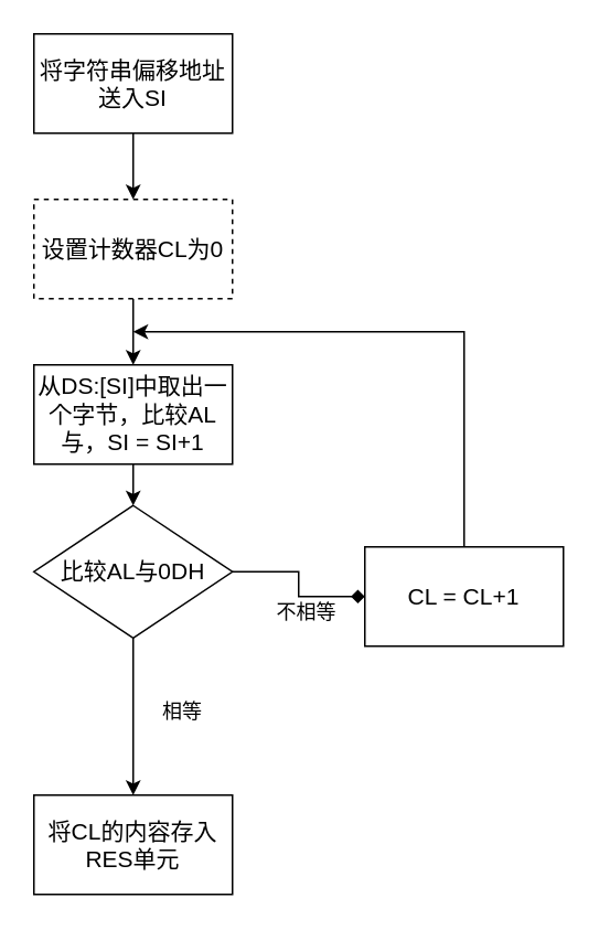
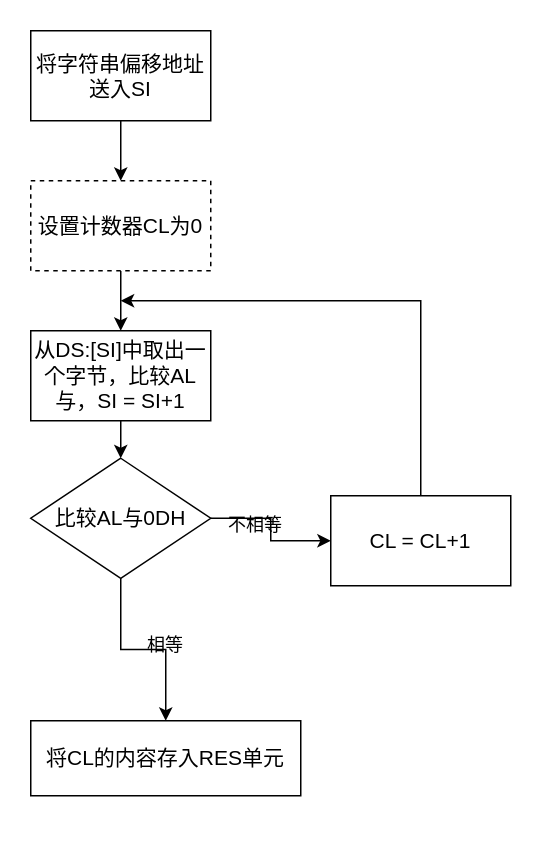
  <mxCell id="0" />
  <mxCell id="1" parent="0" />
  <mxCell id="2" value="" style="edgeStyle=orthogonalEdgeStyle;rounded=0;orthogonalLoop=1;jettySize=auto;html=1;" edge="1" parent="1" source="3" target="5"><mxGeometry relative="1" as="geometry" /></mxCell>
  <mxCell id="3" value="&lt;font style=&quot;font-size: 14px&quot;&gt;将字符串偏移地址送入SI&lt;/font&gt;" style="rounded=0;whiteSpace=wrap;html=1;" vertex="1" parent="1"><mxGeometry x="20" y="20" width="120" height="60" as="geometry" /></mxCell>
  <mxCell id="4" value="" style="edgeStyle=orthogonalEdgeStyle;rounded=0;orthogonalLoop=1;jettySize=auto;html=1;" edge="1" parent="1" source="5" target="7"><mxGeometry relative="1" as="geometry" /></mxCell>
  <mxCell id="5" value="&lt;span style=&quot;font-size: 14px&quot;&gt;设置计数器CL为0&lt;/span&gt;" style="rounded=0;whiteSpace=wrap;html=1;dashed=1;" vertex="1" parent="1"><mxGeometry x="20" y="120" width="120" height="60" as="geometry" /></mxCell>
  <mxCell id="6" value="" style="edgeStyle=orthogonalEdgeStyle;rounded=0;orthogonalLoop=1;jettySize=auto;html=1;entryX=0.5;entryY=0;entryDx=0;entryDy=0;" edge="1" parent="1" source="7" target="10"><mxGeometry relative="1" as="geometry"><mxPoint x="80" y="320" as="targetPoint" /></mxGeometry></mxCell>
  <mxCell id="7" value="&lt;span style=&quot;font-size: 14px&quot;&gt;从DS:[SI]中取出一个字节，比较AL与，SI = SI+1&lt;/span&gt;" style="rounded=0;whiteSpace=wrap;html=1;" vertex="1" parent="1"><mxGeometry x="20" y="220" width="120" height="60" as="geometry" /></mxCell>
- <mxCell id="8" value="" style="edgeStyle=orthogonalEdgeStyle;rounded=0;orthogonalLoop=1;jettySize=auto;html=1;entryX=0;entryY=0.5;entryDx=0;entryDy=0;endArrow=diamond;" edge="1" parent="1" source="10" target="12"><mxGeometry relative="1" as="geometry"><mxPoint x="220" y="360" as="targetPoint" /></mxGeometry></mxCell>
+ <mxCell id="8" value="" style="edgeStyle=orthogonalEdgeStyle;rounded=0;orthogonalLoop=1;jettySize=auto;html=1;entryX=0;entryY=0.5;entryDx=0;entryDy=0;" edge="1" parent="1" source="10" target="12"><mxGeometry relative="1" as="geometry"><mxPoint x="220" y="360" as="targetPoint" /></mxGeometry></mxCell>
  <mxCell id="9" value="" style="edgeStyle=orthogonalEdgeStyle;rounded=0;orthogonalLoop=1;jettySize=auto;html=1;entryX=0.5;entryY=0;entryDx=0;entryDy=0;" edge="1" parent="1" source="10" target="14"><mxGeometry relative="1" as="geometry"><mxPoint x="80" y="480" as="targetPoint" /></mxGeometry></mxCell>
  <mxCell id="10" value="&lt;font style=&quot;font-size: 14px&quot;&gt;比较AL与0DH&lt;/font&gt;" style="rhombus;whiteSpace=wrap;html=1;" vertex="1" parent="1"><mxGeometry x="20" y="305" width="120" height="80" as="geometry" /></mxCell>
  <mxCell id="11" value="" style="edgeStyle=orthogonalEdgeStyle;rounded=0;orthogonalLoop=1;jettySize=auto;html=1;" edge="1" parent="1" source="12"><mxGeometry relative="1" as="geometry"><mxPoint x="80" y="200" as="targetPoint" /><Array as="points"><mxPoint x="280" y="200" /></Array></mxGeometry></mxCell>
  <mxCell id="12" value="&lt;span style=&quot;font-size: 14px&quot;&gt;CL = CL+1&lt;/span&gt;" style="rounded=0;whiteSpace=wrap;html=1;" vertex="1" parent="1"><mxGeometry x="220" y="330" width="120" height="60" as="geometry" /></mxCell>
- <mxCell id="13" value="不相等" style="text;html=1;strokeColor=none;fillColor=none;align=center;verticalAlign=middle;whiteSpace=wrap;rounded=0;" vertex="1" parent="1"><mxGeometry x="165" y="360" width="40" height="20" as="geometry" /></mxCell>
- <mxCell id="14" value="&lt;span style=&quot;font-size: 14px&quot;&gt;将CL的内容存入RES单元&lt;/span&gt;" style="rounded=0;whiteSpace=wrap;html=1;" vertex="1" parent="1"><mxGeometry x="20" y="480" width="120" height="60" as="geometry" /></mxCell>
+ <mxCell id="13" value="不相等" style="text;html=1;strokeColor=none;fillColor=none;align=center;verticalAlign=middle;whiteSpace=wrap;rounded=0;" vertex="1" parent="1"><mxGeometry x="150" y="340" width="40" height="20" as="geometry" /></mxCell>
+ <mxCell id="14" value="&lt;span style=&quot;font-size: 14px&quot;&gt;将CL的内容存入RES单元&lt;/span&gt;" style="rounded=0;whiteSpace=wrap;html=1;" vertex="1" parent="1"><mxGeometry x="20" y="480" width="180" height="50" as="geometry" /></mxCell>
  <mxCell id="15" value="相等" style="text;html=1;strokeColor=none;fillColor=none;align=center;verticalAlign=middle;whiteSpace=wrap;rounded=0;" vertex="1" parent="1"><mxGeometry x="90" y="420" width="40" height="20" as="geometry" /></mxCell>
